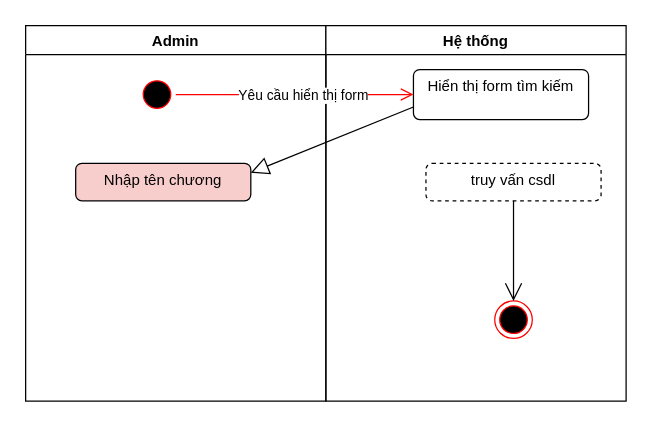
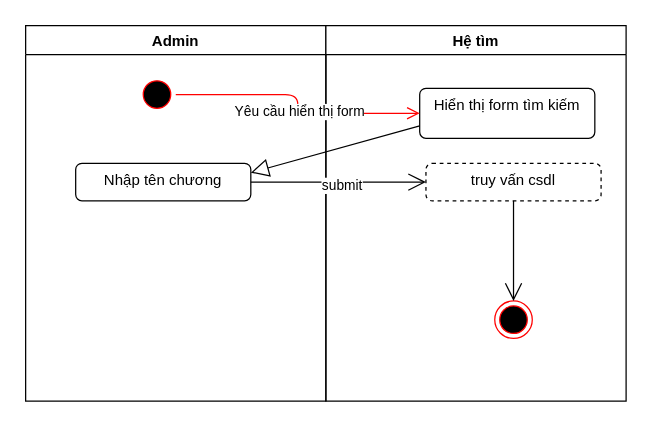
  <mxCell id="0" />
  <mxCell id="1" parent="0" />
  <mxCell id="2" value="Admin" style="swimlane;" parent="1" vertex="1"><mxGeometry y="20" width="240" height="300" as="geometry" x="20" /></mxCell>
  <mxCell id="3" value="" style="ellipse;html=1;shape=startState;fillColor=#000000;strokeColor=#ff0000;" parent="2" vertex="1"><mxGeometry x="90" y="40" width="30" height="30" as="geometry" /></mxCell>
- <mxCell id="4" value="&lt;div&gt;Nhập tên chương&lt;/div&gt;" style="html=1;align=center;verticalAlign=top;rounded=1;absoluteArcSize=1;arcSize=10;dashed=0;whiteSpace=wrap;fillColor=#f8cecc;" parent="2" vertex="1"><mxGeometry x="40" y="110" width="140" height="30" as="geometry" /></mxCell>
- <mxCell id="5" value="Hệ thống" style="swimlane;" parent="1" vertex="1"><mxGeometry x="260" y="20" width="240" height="300" as="geometry" /></mxCell>
- <mxCell id="6" value="Hiển thị form tìm kiếm" style="html=1;align=center;verticalAlign=top;rounded=1;absoluteArcSize=1;arcSize=10;dashed=0;whiteSpace=wrap;" parent="5" vertex="1"><mxGeometry x="70" y="35" width="140" height="40" as="geometry" /></mxCell>
+ <mxCell id="4" value="&lt;div&gt;Nhập tên chương&lt;/div&gt;" style="html=1;align=center;verticalAlign=top;rounded=1;absoluteArcSize=1;arcSize=10;dashed=0;whiteSpace=wrap;" parent="2" vertex="1"><mxGeometry x="40" y="110" width="140" height="30" as="geometry" /></mxCell>
+ <mxCell id="5" value="Hệ tìm" style="swimlane;" parent="1" vertex="1"><mxGeometry x="260" y="20" width="240" height="300" as="geometry" /></mxCell>
+ <mxCell id="6" value="Hiển thị form tìm kiếm" style="html=1;align=center;verticalAlign=top;rounded=1;absoluteArcSize=1;arcSize=10;dashed=0;whiteSpace=wrap;" parent="5" vertex="1"><mxGeometry x="75" y="50" width="140" height="40" as="geometry" /></mxCell>
  <mxCell id="7" value="truy vấn csdl" style="html=1;align=center;verticalAlign=top;rounded=1;absoluteArcSize=1;arcSize=10;dashed=1;whiteSpace=wrap;" parent="5" vertex="1"><mxGeometry x="80" y="110" width="140" height="30" as="geometry" /></mxCell>
  <mxCell id="8" value="" style="ellipse;html=1;shape=endState;fillColor=#000000;strokeColor=#ff0000;" parent="5" vertex="1"><mxGeometry x="135" y="220" width="30" height="30" as="geometry" /></mxCell>
  <mxCell id="9" value="" style="endArrow=open;endFill=1;endSize=12;html=1;" parent="5" source="7" target="8" edge="1"><mxGeometry width="160" relative="1" as="geometry"><mxPoint x="-130" y="290" as="sourcePoint" /><mxPoint x="-70" y="200" as="targetPoint" /></mxGeometry></mxCell>
  <mxCell id="10" value="" style="edgeStyle=orthogonalEdgeStyle;html=1;verticalAlign=bottom;endArrow=open;endSize=8;strokeColor=#ff0000;" parent="1" source="3" target="6" edge="1"><mxGeometry relative="1" as="geometry"><mxPoint x="310" y="75" as="targetPoint" /></mxGeometry></mxCell>
  <mxCell id="11" value="Yêu cầu hiển thị form" style="edgeLabel;html=1;align=center;verticalAlign=middle;resizable=0;points=[];" parent="10" vertex="1" connectable="0"><mxGeometry x="0.055" relative="1" as="geometry"><mxPoint x="1" as="offset" /></mxGeometry></mxCell>
  <mxCell id="12" value="" style="endArrow=block;endFill=0;endSize=12;html=1;exitX=0;exitY=0.75;exitDx=0;exitDy=0;entryX=1;entryY=0.25;entryDx=0;entryDy=0;" parent="1" source="6" target="4" edge="1"><mxGeometry width="160" relative="1" as="geometry"><mxPoint x="240" y="160" as="sourcePoint" /><mxPoint x="400" y="160" as="targetPoint" /></mxGeometry></mxCell>
+ <mxCell id="13" value="" style="endArrow=open;endFill=1;endSize=12;html=1;entryX=0;entryY=0.5;entryDx=0;entryDy=0;" parent="1" source="4" target="7" edge="1"><mxGeometry width="160" relative="1" as="geometry"><mxPoint x="200" y="145" as="sourcePoint" /><mxPoint x="390" y="150" as="targetPoint" /></mxGeometry></mxCell>
+ <mxCell id="14" value="submit" style="edgeLabel;html=1;align=center;verticalAlign=middle;resizable=0;points=[];" parent="13" vertex="1" connectable="0"><mxGeometry x="0.029" y="-2" relative="1" as="geometry"><mxPoint as="offset" /></mxGeometry></mxCell>
